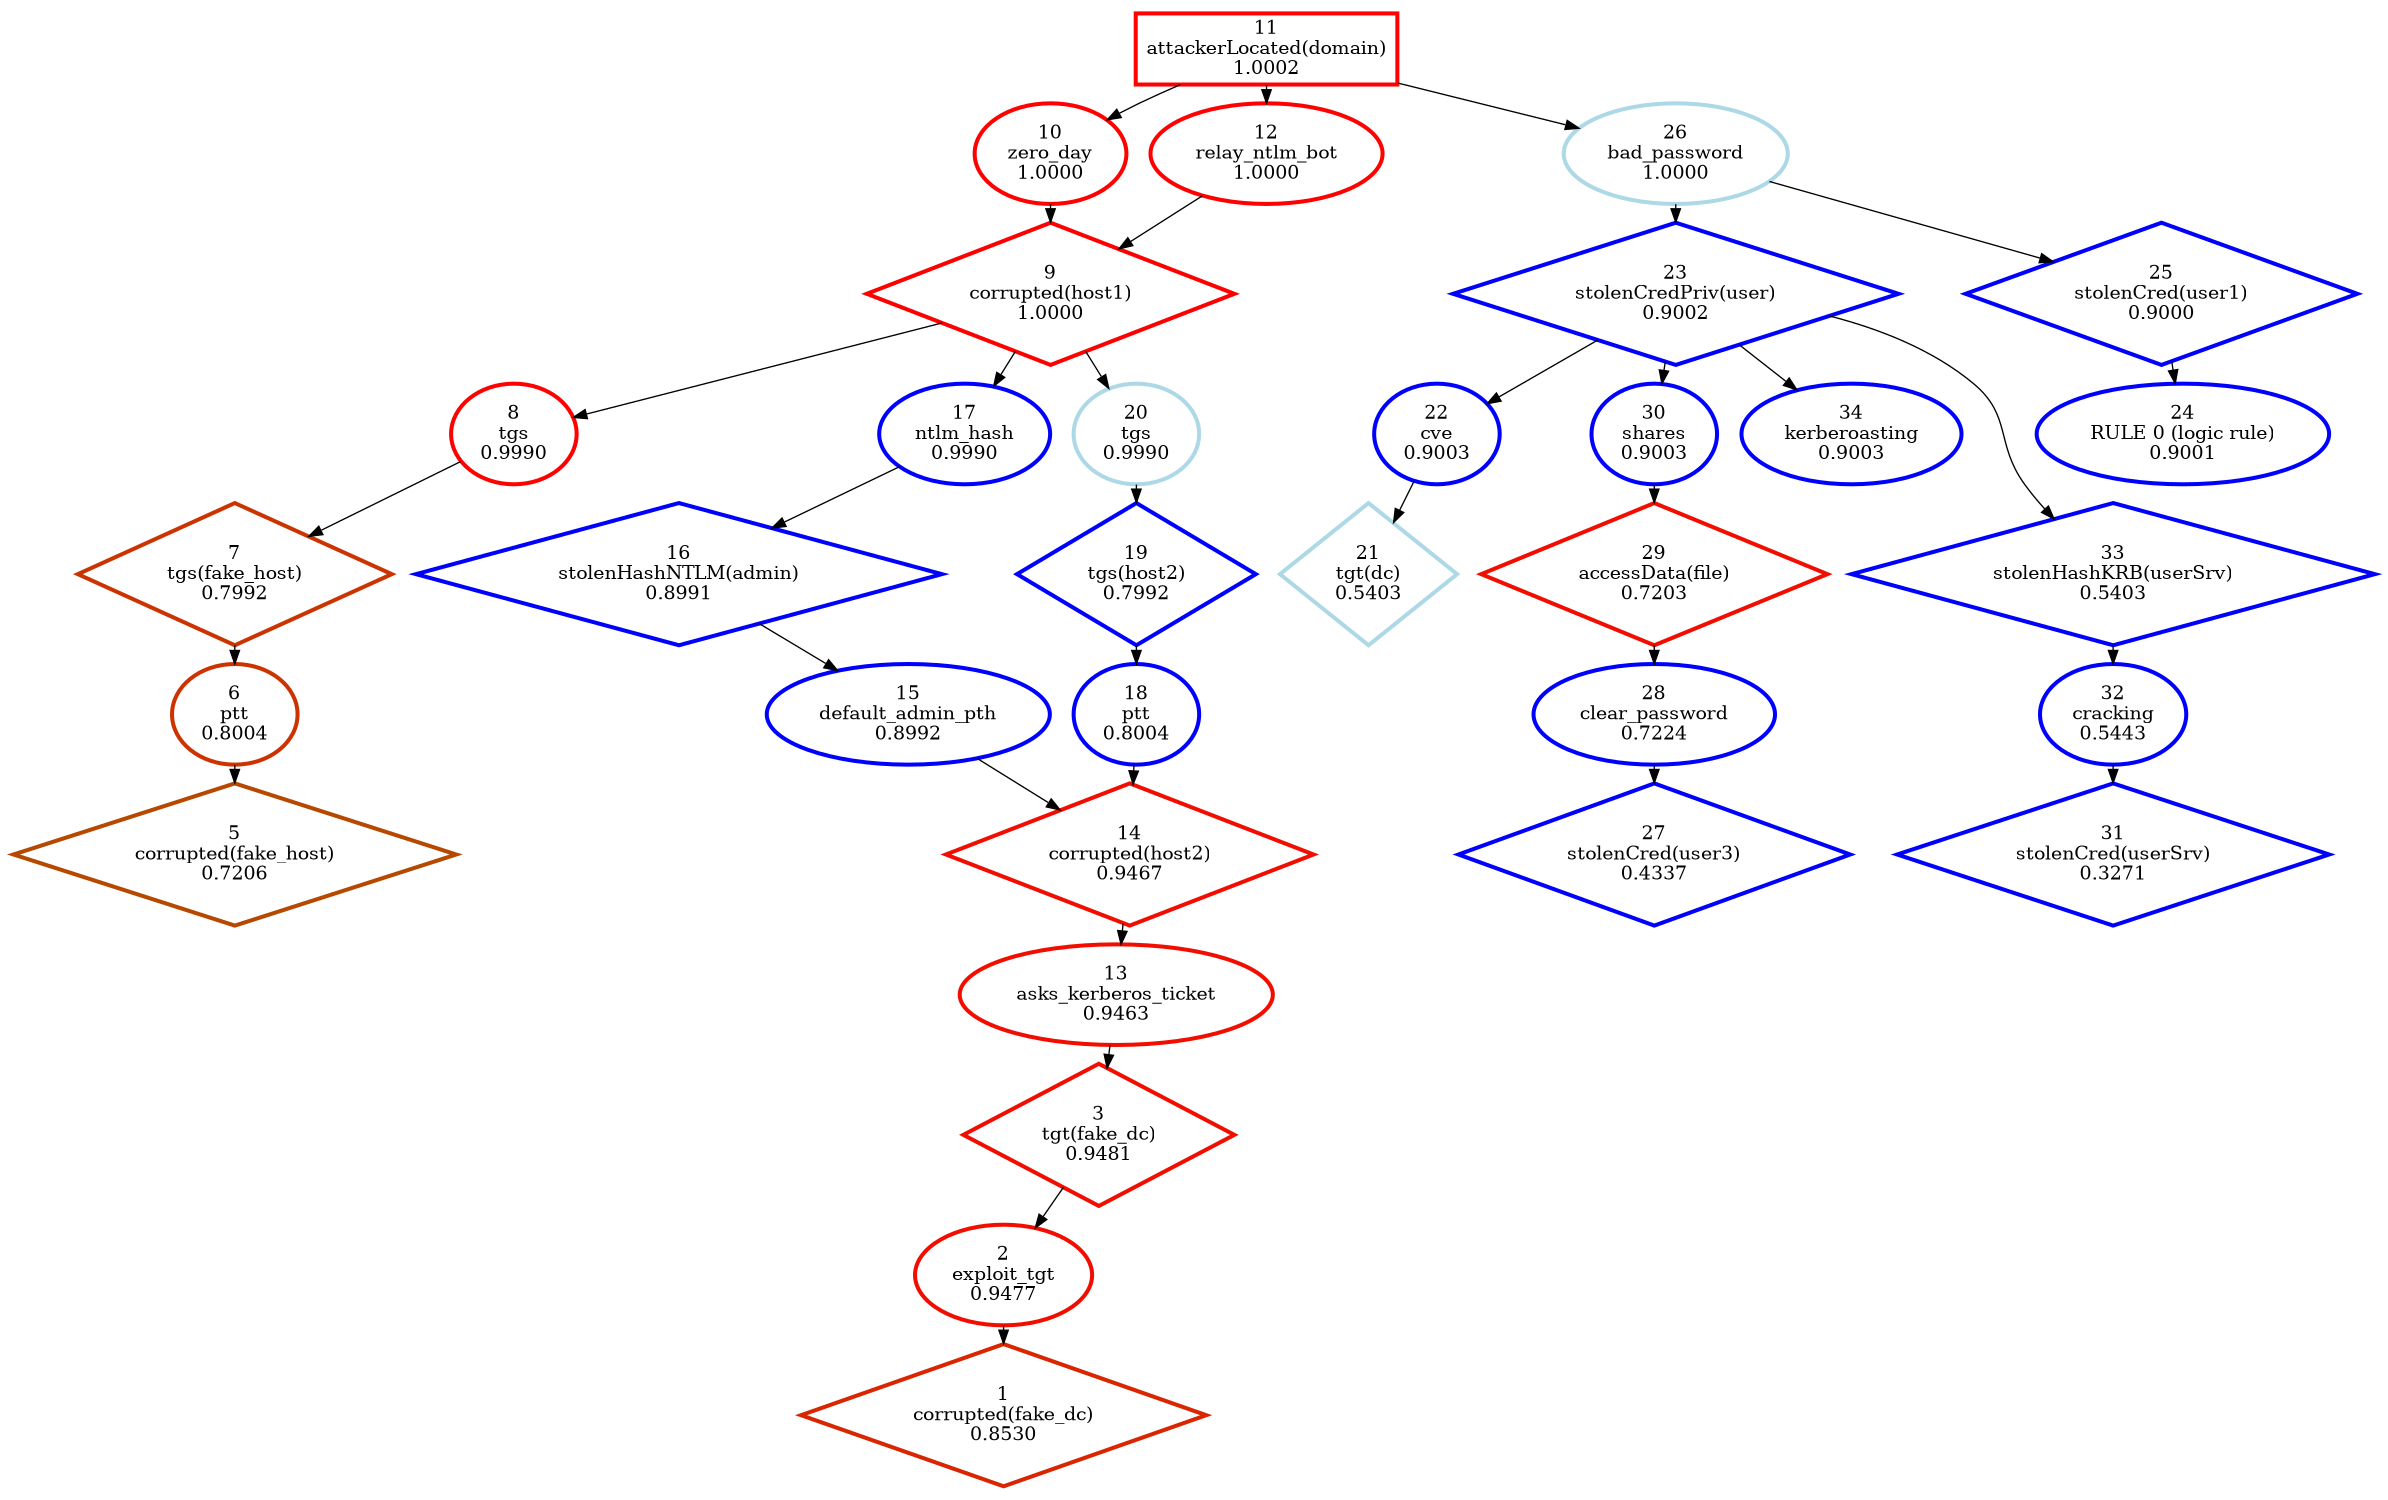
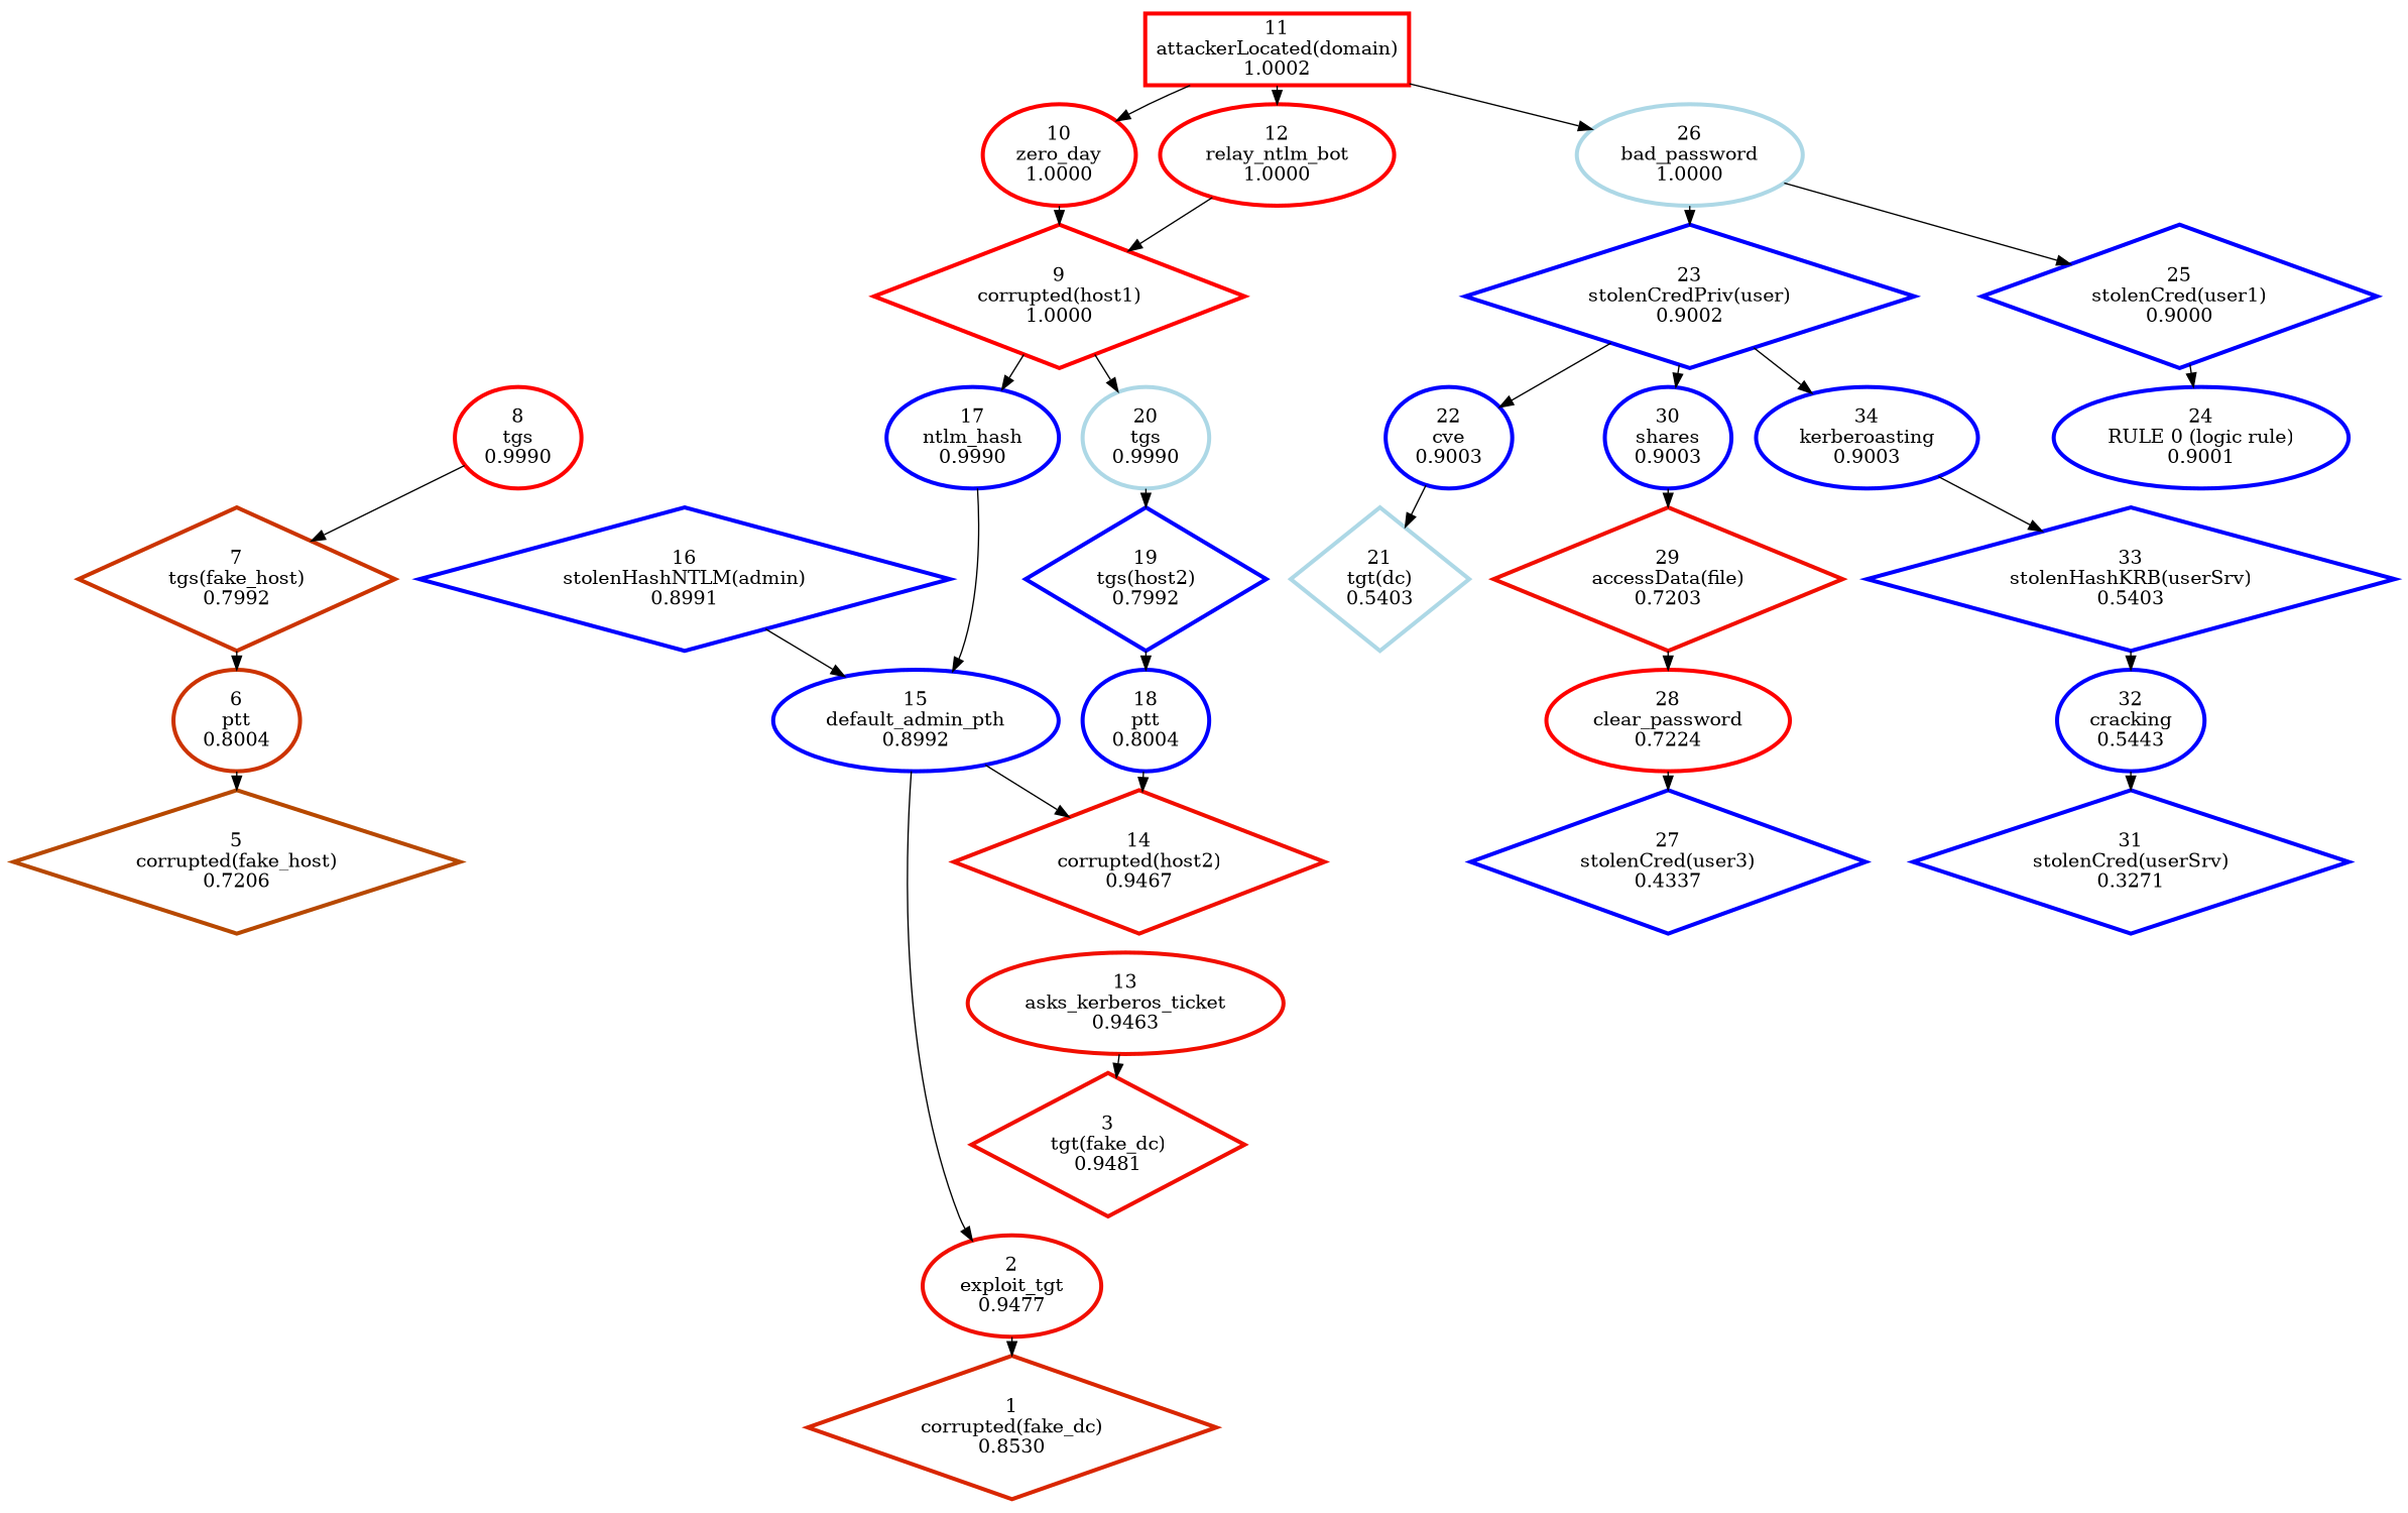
  digraph {
    ranksep=0.2
    node [color=blue penwidth=3 shape=ellipse]
    n1 [color="#D92600" label="1\ncorrupted(fake_dc)\n0.8530" shape=diamond]
    n2 [color="#F10E00" label="2\nexploit_tgt\n0.9477"]
    n3 [color="#F10E00" label="3\ntgt(fake_dc)\n0.9481" shape=diamond]
    n4 [color="#B74800" label="5\ncorrupted(fake_host)\n0.7206" shape=diamond]
    n5 [color="#CC3300" label="6\nptt\n0.8004"]
    n6 [color="#CB3400" label="7\ntgs(fake_host)\n0.7992" shape=diamond]
    n7 [color="#FE0100" label="8\ntgs\n0.9990"]
    n8 [color="#FF0000" label="9\ncorrupted(host1)\n1.0000" shape=diamond]
    n9 [label="17\nntlm_hash\n0.9990"]
    n10 [color=lightblue label="20\ntgs\n0.9990"]
    n11 [label="16\nstolenHashNTLM(admin)\n0.8991" shape=diamond]
    n12 [label="19\ntgs(host2)\n0.7992" shape=diamond]
    n13 [color="#FE0100" label="10\nzero_day\n1.0000"]
    n14 [color="#FE0100" label="11\nattackerLocated(domain)\n1.0002" shape=box]
    n15 [color="#FE0100" label="12\nrelay_ntlm_bot\n1.0000"]
    n16 [color=lightblue label="26\nbad_password\n1.0000"]
    n17 [label="23\nstolenCredPriv(user)\n0.9002" shape=diamond]
    n18 [label="25\nstolenCred(user1)\n0.9000" shape=diamond]
    n19 [color="#F10E00" label="13\nasks_kerberos_ticket\n0.9463"]
    n20 [color="#F10E00" label="14\ncorrupted(host2)\n0.9467" shape=diamond]
    n21 [label="15\ndefault_admin_pth\n0.8992"]
    n22 [label="18\nptt\n0.8004"]
    n23 [color=lightblue label="21\ntgt(dc)\n0.5403" shape=diamond]
    n24 [label="22\ncve\n0.9003"]
    n25 [label="30\nshares\n0.9003"]
    n26 [label="34\nkerberoasting\n0.9003"]
    n27 [color="#F10E00" label="29\naccessData(file)\n0.7203" shape=diamond]
    n28 [label="33\nstolenHashKRB(userSrv)\n0.5403" shape=diamond]
    n29 [label="24\nRULE 0 (logic rule)\n0.9001"]
    n30 [label="27\nstolenCred(user3)\n0.4337" shape=diamond]
-   n31 [label="28\nclear_password\n0.7224"]
+   n31 [color="#FE0100" label="28\nclear_password\n0.7224"]
    n32 [label="31\nstolenCred(userSrv)\n0.3271" shape=diamond]
    n33 [label="32\ncracking\n0.5443"]
    n2 -> n1
-   n3 -> n2
+   n21 -> n2
    n5 -> n4
    n6 -> n5
    n7 -> n6
-   n8 -> n7
    n8 -> n9
    n8 -> n10
-   n9 -> n11
+   n9 -> n21
    n10 -> n12
    n11 -> n21
    n12 -> n22
    n13 -> n8
    n14 -> n13
    n14 -> n15
    n14 -> n16
    n15 -> n8
    n16 -> n17
    n16 -> n18
    n17 -> n24
    n17 -> n25
    n17 -> n26
    n18 -> n29
    n19 -> n3
-   n20 -> n19
    n21 -> n20
    n22 -> n20
    n24 -> n23
    n25 -> n27
-   n17 -> n28
+   n26 -> n28
    n27 -> n31
    n28 -> n33
    n31 -> n30
    n33 -> n32
  }
